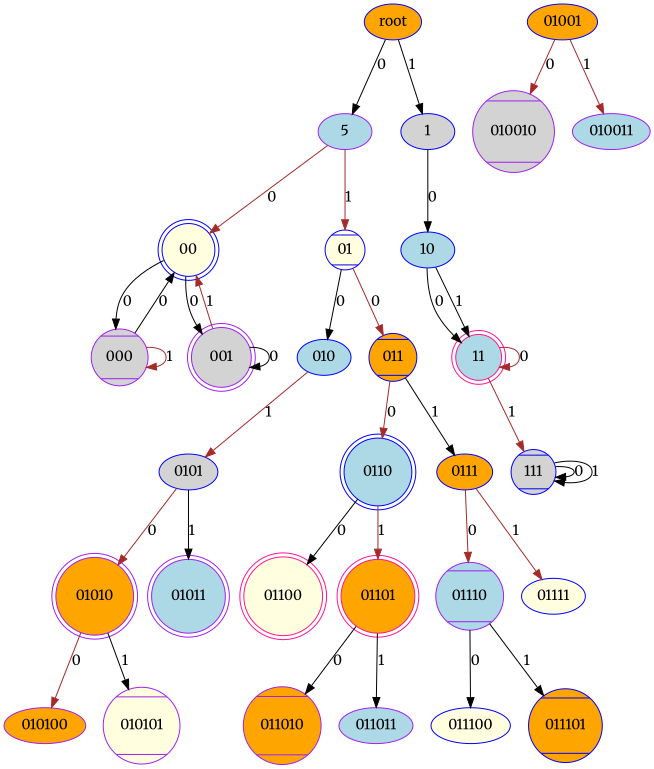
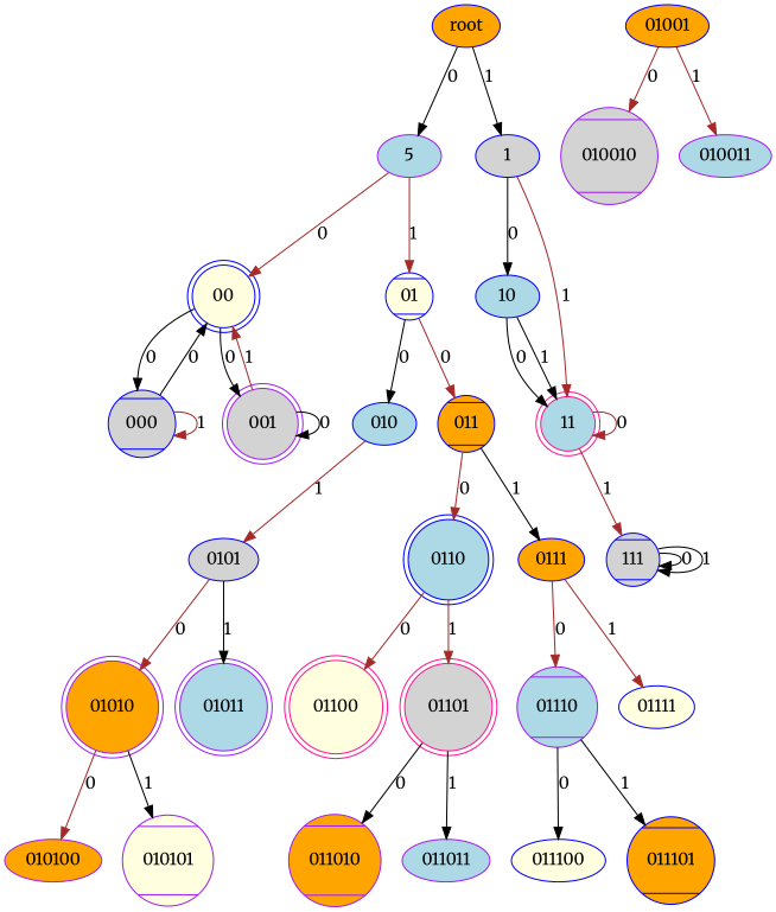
  digraph {
    fontname=Merriweather
    node [color=blue fillcolor=lightblue fontname=Merriweather style=filled]
    edge [color=black fontname=Merriweather]
    root [fillcolor=orange]
    n2 [color=purple label=5]
    1 [fillcolor=lightgrey]
    00 [fillcolor=lightyellow shape=doublecircle]
    01 [fillcolor=lightyellow shape=Mcircle]
    10
    11 [color=deeppink shape=doublecircle]
-   000 [color=purple fillcolor=lightgrey shape=Mcircle]
+   000 [fillcolor=lightgrey shape=Mcircle]
    001 [color=purple fillcolor=lightgrey shape=doublecircle]
    010
    011 [fillcolor=orange shape=Mcircle]
    111 [fillcolor=lightgrey shape=Mcircle]
    0101 [fillcolor=lightgrey]
    0110 [shape=doublecircle]
    0111 [fillcolor=orange]
    01010 [color=purple fillcolor=orange shape=doublecircle]
    01011 [color=purple shape=doublecircle]
    01100 [color=deeppink fillcolor=lightyellow shape=doublecircle]
-   01101 [color=deeppink fillcolor=orange shape=doublecircle]
+   01101 [color=deeppink fillcolor=lightgrey shape=doublecircle]
    01110 [color=purple shape=Mcircle]
    01111 [fillcolor=lightyellow]
    01001 [fillcolor=orange]
    010010 [color=purple fillcolor=lightgrey shape=Mcircle]
    010011 [color=purple]
    010100 [color=purple fillcolor=orange]
    010101 [color=purple fillcolor=lightyellow shape=Mcircle]
    011010 [color=purple fillcolor=orange shape=Mcircle]
    011011 [color=purple]
    011100 [fillcolor=lightyellow]
    011101 [fillcolor=orange shape=Mcircle]
    root -> n2 [label=0]
    root -> 1 [label=1]
    n2 -> 00 [color=brown label=0]
    n2 -> 01 [color=brown label=1]
    1 -> 10 [label=0]
+   1 -> 11 [color=brown label=1]
    00 -> 000 [label=0]
    00 -> 001 [label=0]
    01 -> 010 [label=0]
    01 -> 011 [color=brown label=0]
    10 -> 11 [label=0]
    10 -> 11 [label=1]
    11 -> 11 [color=brown label=0]
    11 -> 111 [color=brown label=1]
    000 -> 00 [label=0]
    000 -> 000 [color=brown label=1]
    001 -> 00 [color=brown label=1]
    001 -> 001 [label=0]
    010 -> 0101 [color=brown label=1]
    011 -> 0110 [color=brown label=0]
    011 -> 0111 [label=1]
    111 -> 111 [label=0]
    111 -> 111 [label=1]
    0101 -> 01010 [color=brown label=0]
    0101 -> 01011 [label=1]
-   0110 -> 01100 [label=0]
+   0110 -> 01100 [color=brown label=0]
    0110 -> 01101 [color=brown label=1]
    0111 -> 01110 [color=brown label=0]
    0111 -> 01111 [color=brown label=1]
    01010 -> 010100 [color=brown label=0]
    01010 -> 010101 [label=1]
    01101 -> 011010 [label=0]
    01101 -> 011011 [label=1]
    01110 -> 011100 [label=0]
    01110 -> 011101 [label=1]
    01001 -> 010010 [color=brown label=0]
    01001 -> 010011 [color=brown label=1]
  }
